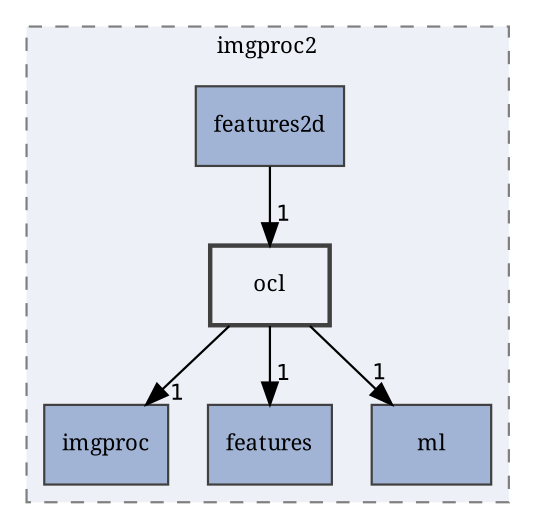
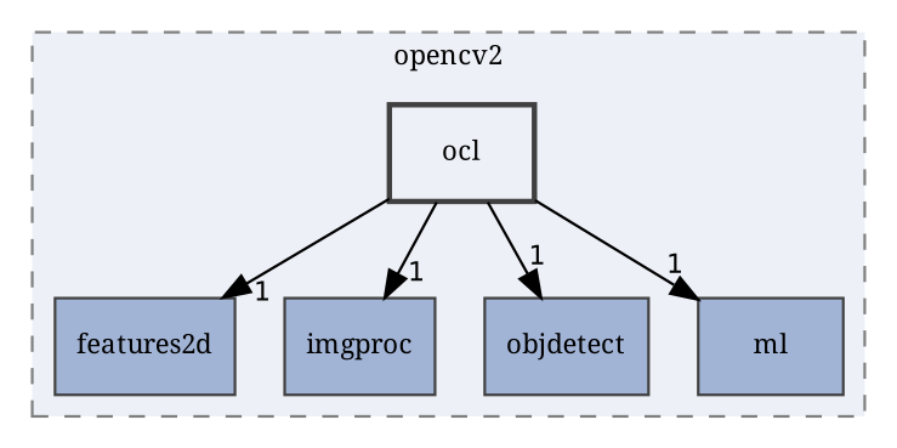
  digraph {
    compound=true
    fontname="Noto Serif"
    node [color=grey25 fillcolor="#a2b4d6" fontname="Noto Serif" fontsize=10 shape=box style="filled,"]
    edge [fontname="Noto Serif" fontsize=10 headlabel=1 labeldistance=1.5 labelfontname=Helvetica labelfontsize=10]
    n1 [label=features2d]
    n2 [label=imgproc]
-   n3 [label=features]
+   n3 [label=objdetect]
    n4 [label=ml]
    n5 [fillcolor="#edf0f7" label=ocl style="filled,bold,"]
    subgraph cluster_1 {
      bgcolor="#edf0f7"
      fontsize=10
-     label=imgproc2
+     label=opencv2
      pencolor=grey50
      style="filled,dashed,"
      n1
      n2
      n3
      n4
      n5
    }
-   n1 -> n5
+   n5 -> n1
    n5 -> n2
    n5 -> n3
    n5 -> n4
  }
